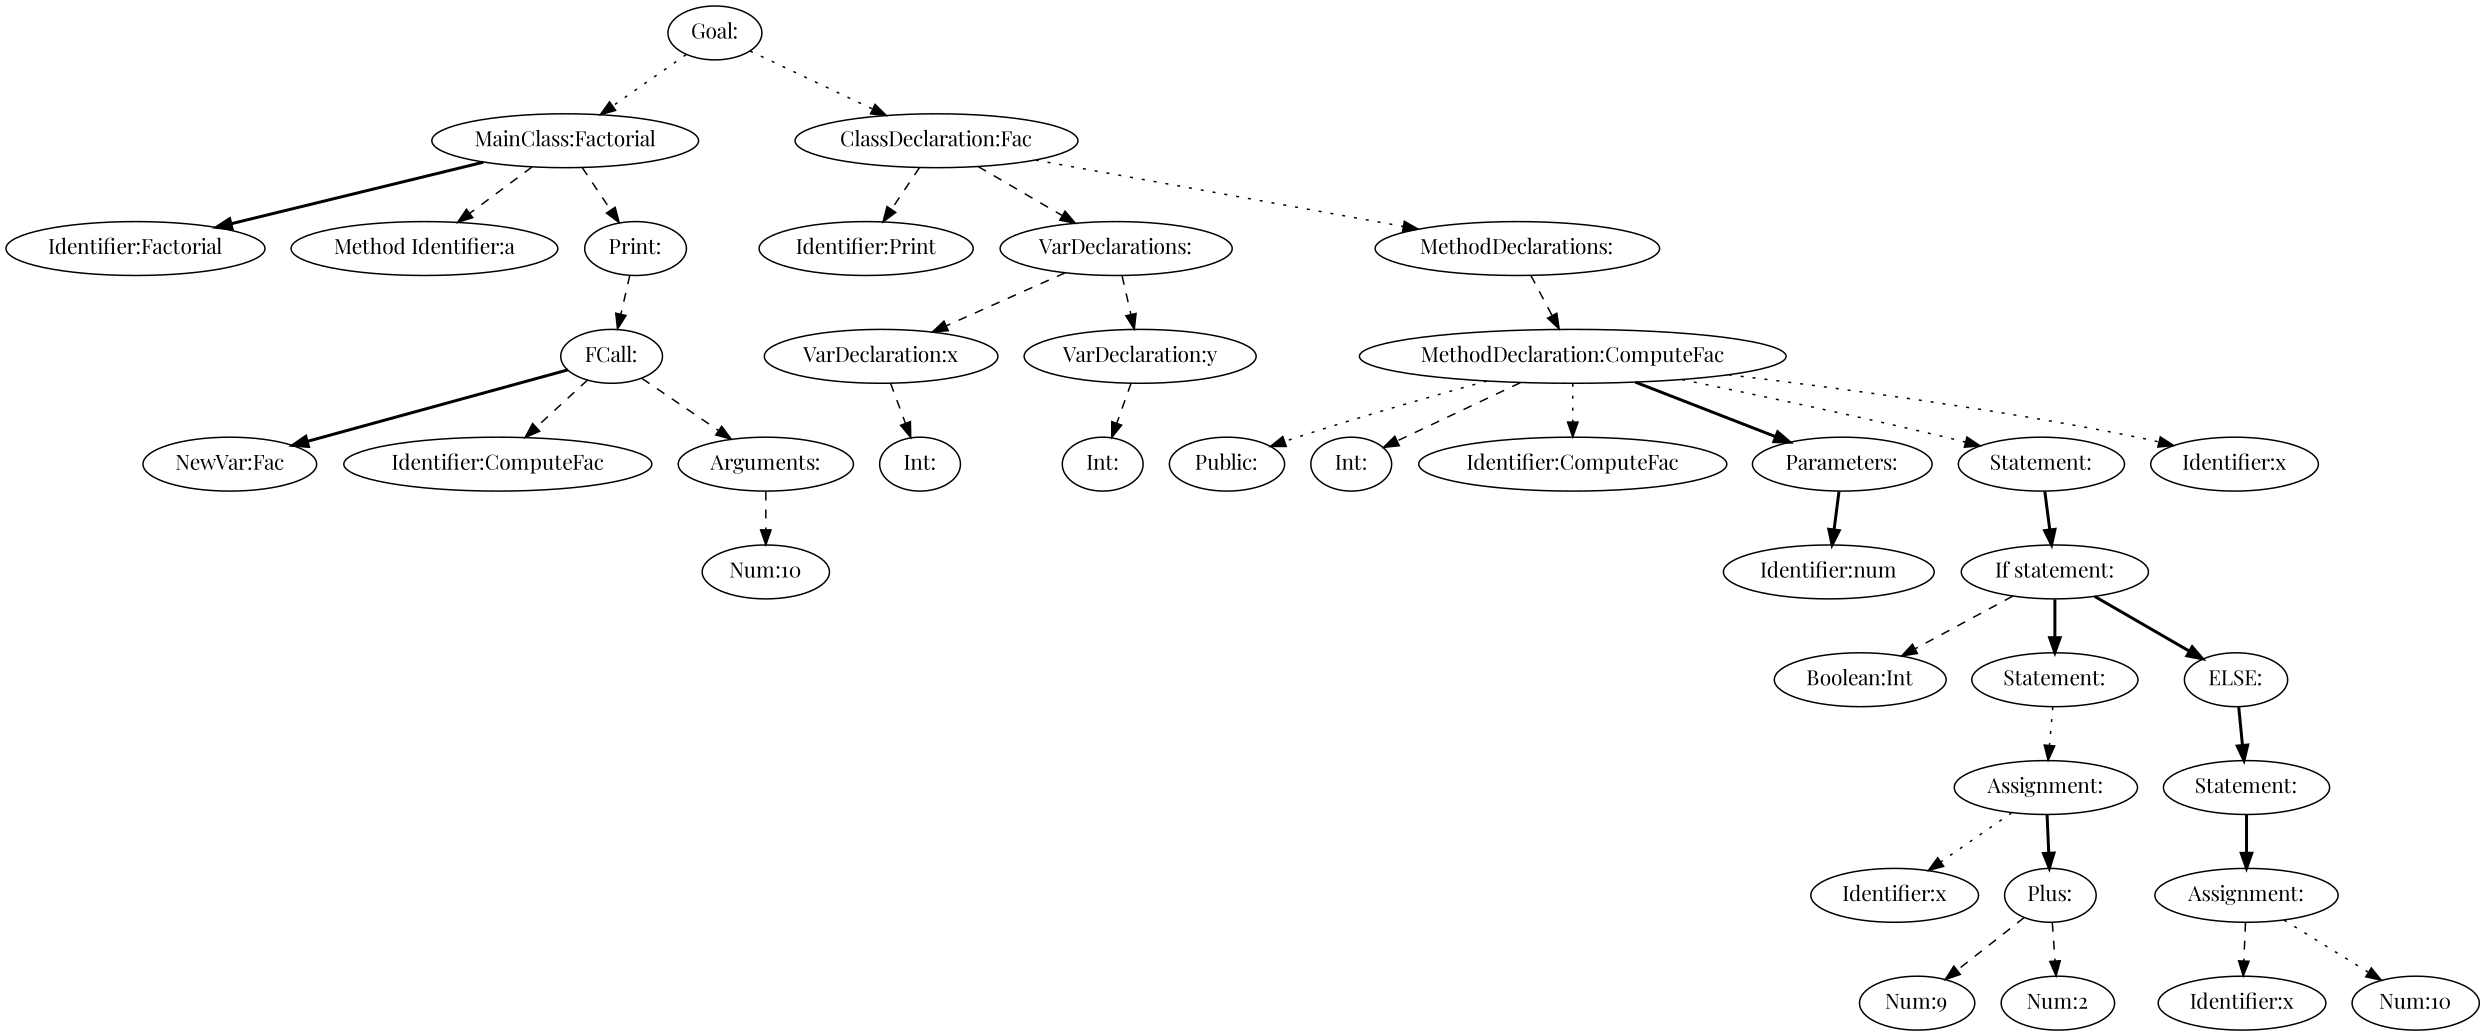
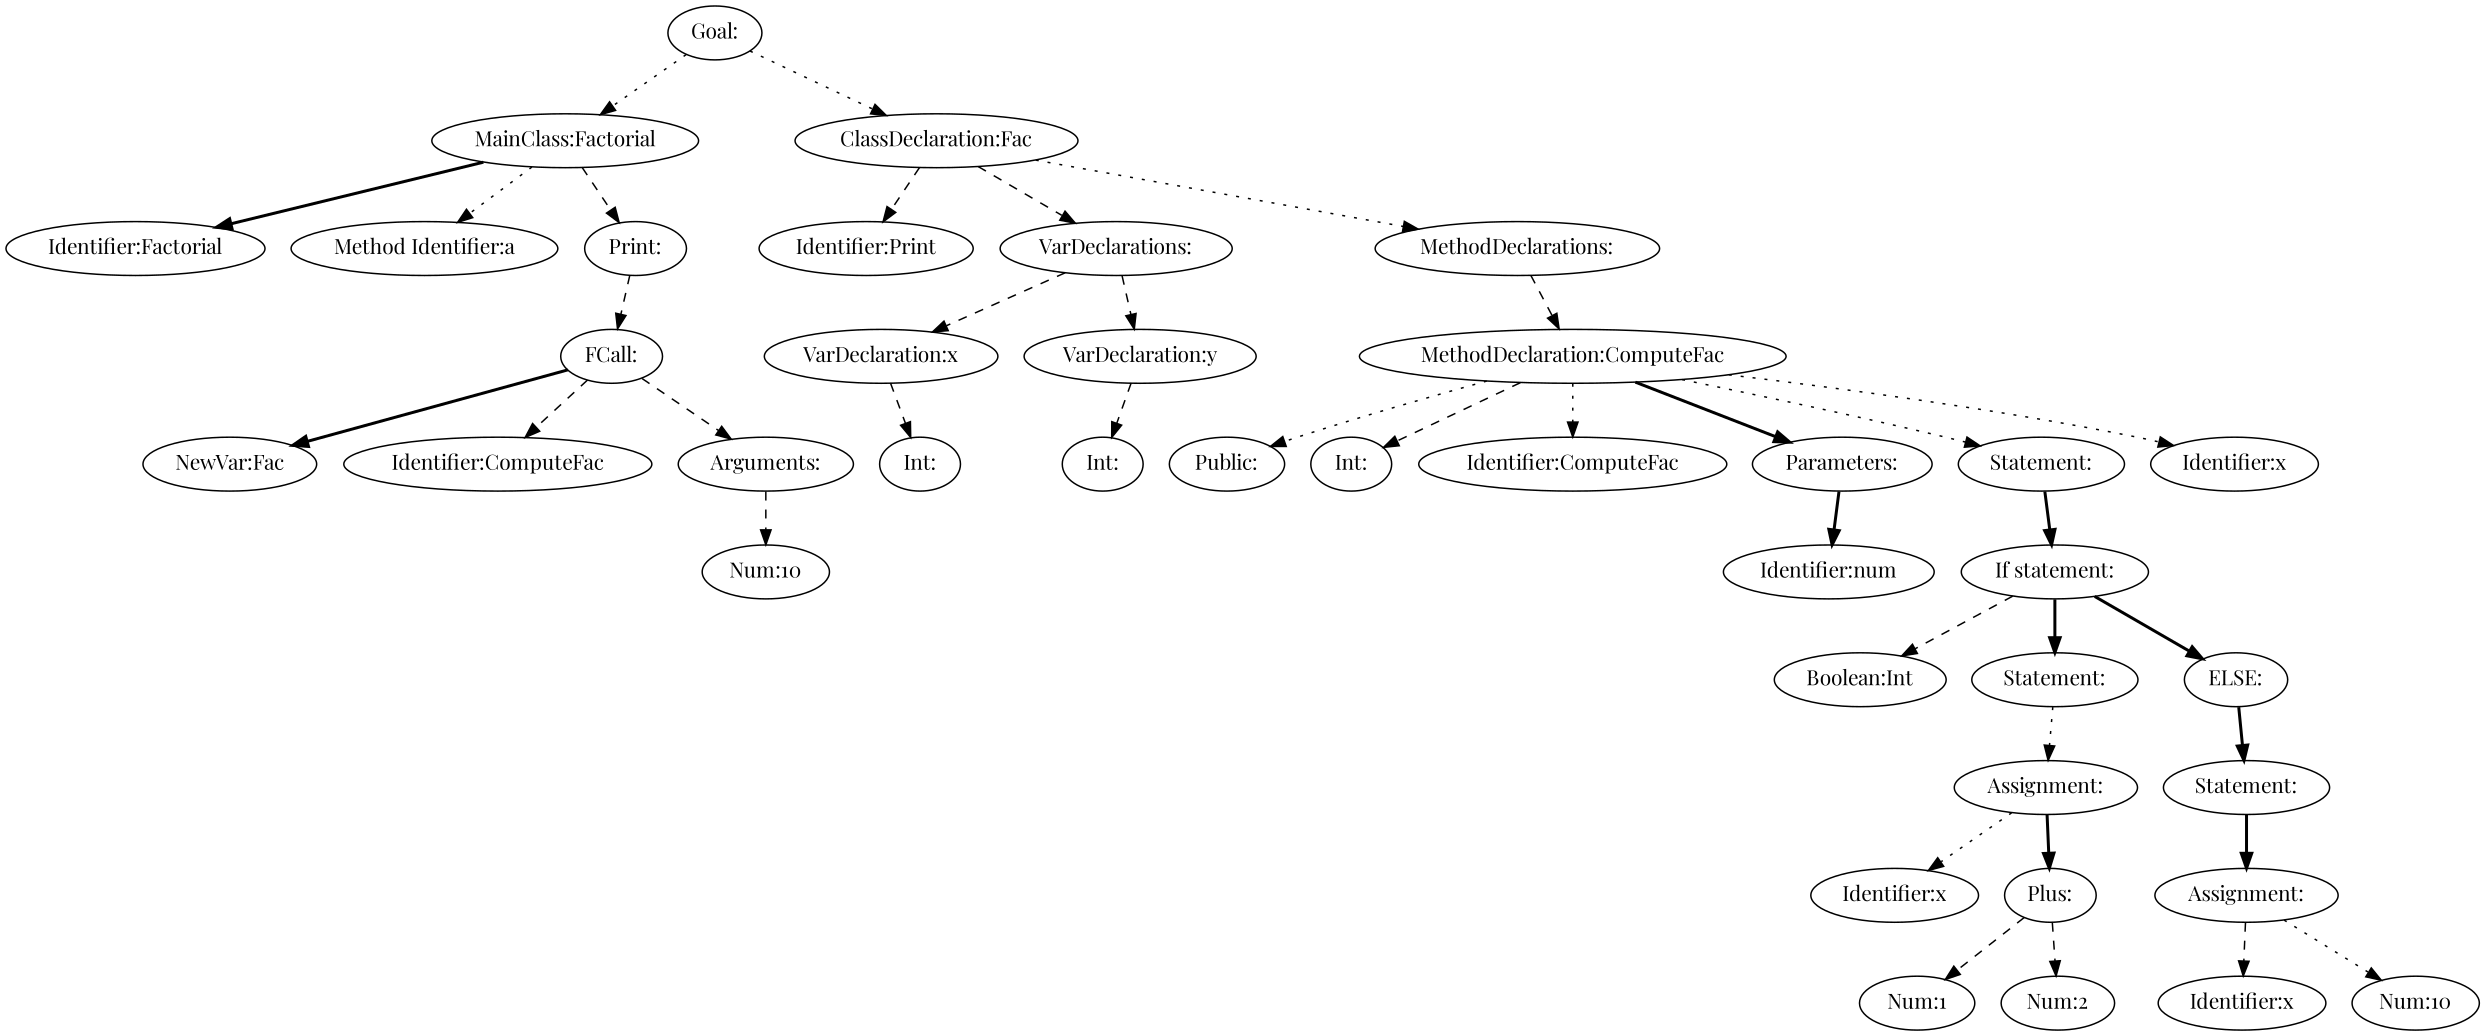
  digraph {
    fontname="Playfair Display"
    node [fontname="Playfair Display"]
    edge [fontname="Playfair Display" style=dashed]
    n1 [label="Goal:"]
    n2 [label="MainClass:Factorial"]
    n3 [label="ClassDeclaration:Fac"]
    n4 [label="Identifier:Factorial"]
    n5 [label="Method Identifier:a"]
    n6 [label="Print:"]
    n7 [label="Identifier:Print"]
    n8 [label="VarDeclarations:"]
    n9 [label="MethodDeclarations:"]
    n10 [label="FCall:"]
    n11 [label="NewVar:Fac"]
    n12 [label="Identifier:ComputeFac"]
    n13 [label="Arguments:"]
    n14 [label="Num:10"]
    n15 [label="VarDeclaration:x"]
    n16 [label="VarDeclaration:y"]
    n17 [label="MethodDeclaration:ComputeFac"]
    n18 [label="Int:"]
    n19 [label="Int:"]
    n20 [label="Public:"]
    n21 [label="Int:"]
    n22 [label="Identifier:ComputeFac"]
    n23 [label="Parameters:"]
    n24 [label="Statement:"]
    n25 [label="Identifier:x"]
    n26 [label="Identifier:num"]
    n27 [label="If statement:"]
    n28 [label="Boolean:Int"]
    n29 [label="Statement:"]
    n30 [label="ELSE:"]
    n31 [label="Assignment:"]
    n32 [label="Statement:"]
    n33 [label="Identifier:x"]
    n34 [label="Plus:"]
-   n35 [label="Num:9"]
+   n35 [label="Num:1"]
    n36 [label="Num:2"]
    n37 [label="Assignment:"]
    n38 [label="Identifier:x"]
    n39 [label="Num:10"]
    n1 -> n2 [style=dotted]
    n1 -> n3 [style=dotted]
    n2 -> n4 [style=bold]
-   n2 -> n5
+   n2 -> n5 [style=dotted]
    n2 -> n6
    n3 -> n7
    n3 -> n8
    n3 -> n9 [style=dotted]
    n6 -> n10
    n8 -> n15
    n8 -> n16
    n9 -> n17
    n10 -> n11 [style=bold]
    n10 -> n12
    n10 -> n13
    n13 -> n14
    n15 -> n18
    n16 -> n19
    n17 -> n20 [style=dotted]
    n17 -> n21
    n17 -> n22 [style=dotted]
    n17 -> n23 [style=bold]
    n17 -> n24 [style=dotted]
    n17 -> n25 [style=dotted]
    n23 -> n26 [style=bold]
    n24 -> n27 [style=bold]
    n27 -> n28
    n27 -> n29 [style=bold]
    n27 -> n30 [style=bold]
    n29 -> n31 [style=dotted]
    n30 -> n32 [style=bold]
    n31 -> n33 [style=dotted]
    n31 -> n34 [style=bold]
    n32 -> n37 [style=bold]
    n34 -> n35
    n34 -> n36
    n37 -> n38
    n37 -> n39 [style=dotted]
  }
